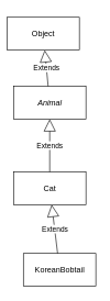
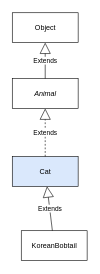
  <mxCell id="0" />
  <mxCell id="1" parent="0" />
  <mxCell id="2" value="KoreanBobtail" style="html=1;" parent="1" vertex="1"><mxGeometry x="35" y="384" width="110" height="50" as="geometry" /></mxCell>
- <mxCell id="3" value="Cat" style="html=1;" parent="1" vertex="1"><mxGeometry x="20" y="260" width="110" height="50" as="geometry" /></mxCell>
+ <mxCell id="3" value="Cat" style="html=1;fillColor=#dae8fc;" parent="1" vertex="1"><mxGeometry x="20" y="260" width="110" height="50" as="geometry" /></mxCell>
  <mxCell id="4" value="&lt;i&gt;Animal&lt;/i&gt;" style="html=1;" parent="1" vertex="1"><mxGeometry x="20" y="130" width="110" height="50" as="geometry" /></mxCell>
- <mxCell id="5" value="Extends" style="endArrow=block;endSize=16;endFill=0;html=1;" parent="1" source="3" target="4" edge="1"><mxGeometry width="160" relative="1" as="geometry"><mxPoint x="160" y="420" as="sourcePoint" /><mxPoint x="320" y="420" as="targetPoint" /></mxGeometry></mxCell>
+ <mxCell id="5" value="Extends" style="endArrow=block;endSize=16;endFill=0;html=1;dashed=1;" parent="1" source="3" target="4" edge="1"><mxGeometry width="160" relative="1" as="geometry"><mxPoint x="160" y="420" as="sourcePoint" /><mxPoint x="320" y="420" as="targetPoint" /></mxGeometry></mxCell>
  <mxCell id="6" value="Extends" style="endArrow=block;endSize=16;endFill=0;html=1;" parent="1" source="2" target="3" edge="1"><mxGeometry width="160" relative="1" as="geometry"><mxPoint x="160" y="420" as="sourcePoint" /><mxPoint x="320" y="420" as="targetPoint" /></mxGeometry></mxCell>
- <mxCell id="7" value="Object" style="html=1;" vertex="1" parent="1"><mxGeometry x="10" y="25" width="110" height="50" as="geometry" /></mxCell>
+ <mxCell id="7" value="Object" style="html=1;" vertex="1" parent="1"><mxGeometry x="20" width="110" height="50" as="geometry" y="20" /></mxCell>
  <mxCell id="8" value="Extends" style="endArrow=block;endSize=16;endFill=0;html=1;" edge="1" parent="1" source="4" target="7"><mxGeometry width="160" relative="1" as="geometry"><mxPoint x="85" y="270" as="sourcePoint" /><mxPoint x="85" y="190" as="targetPoint" /></mxGeometry></mxCell>
